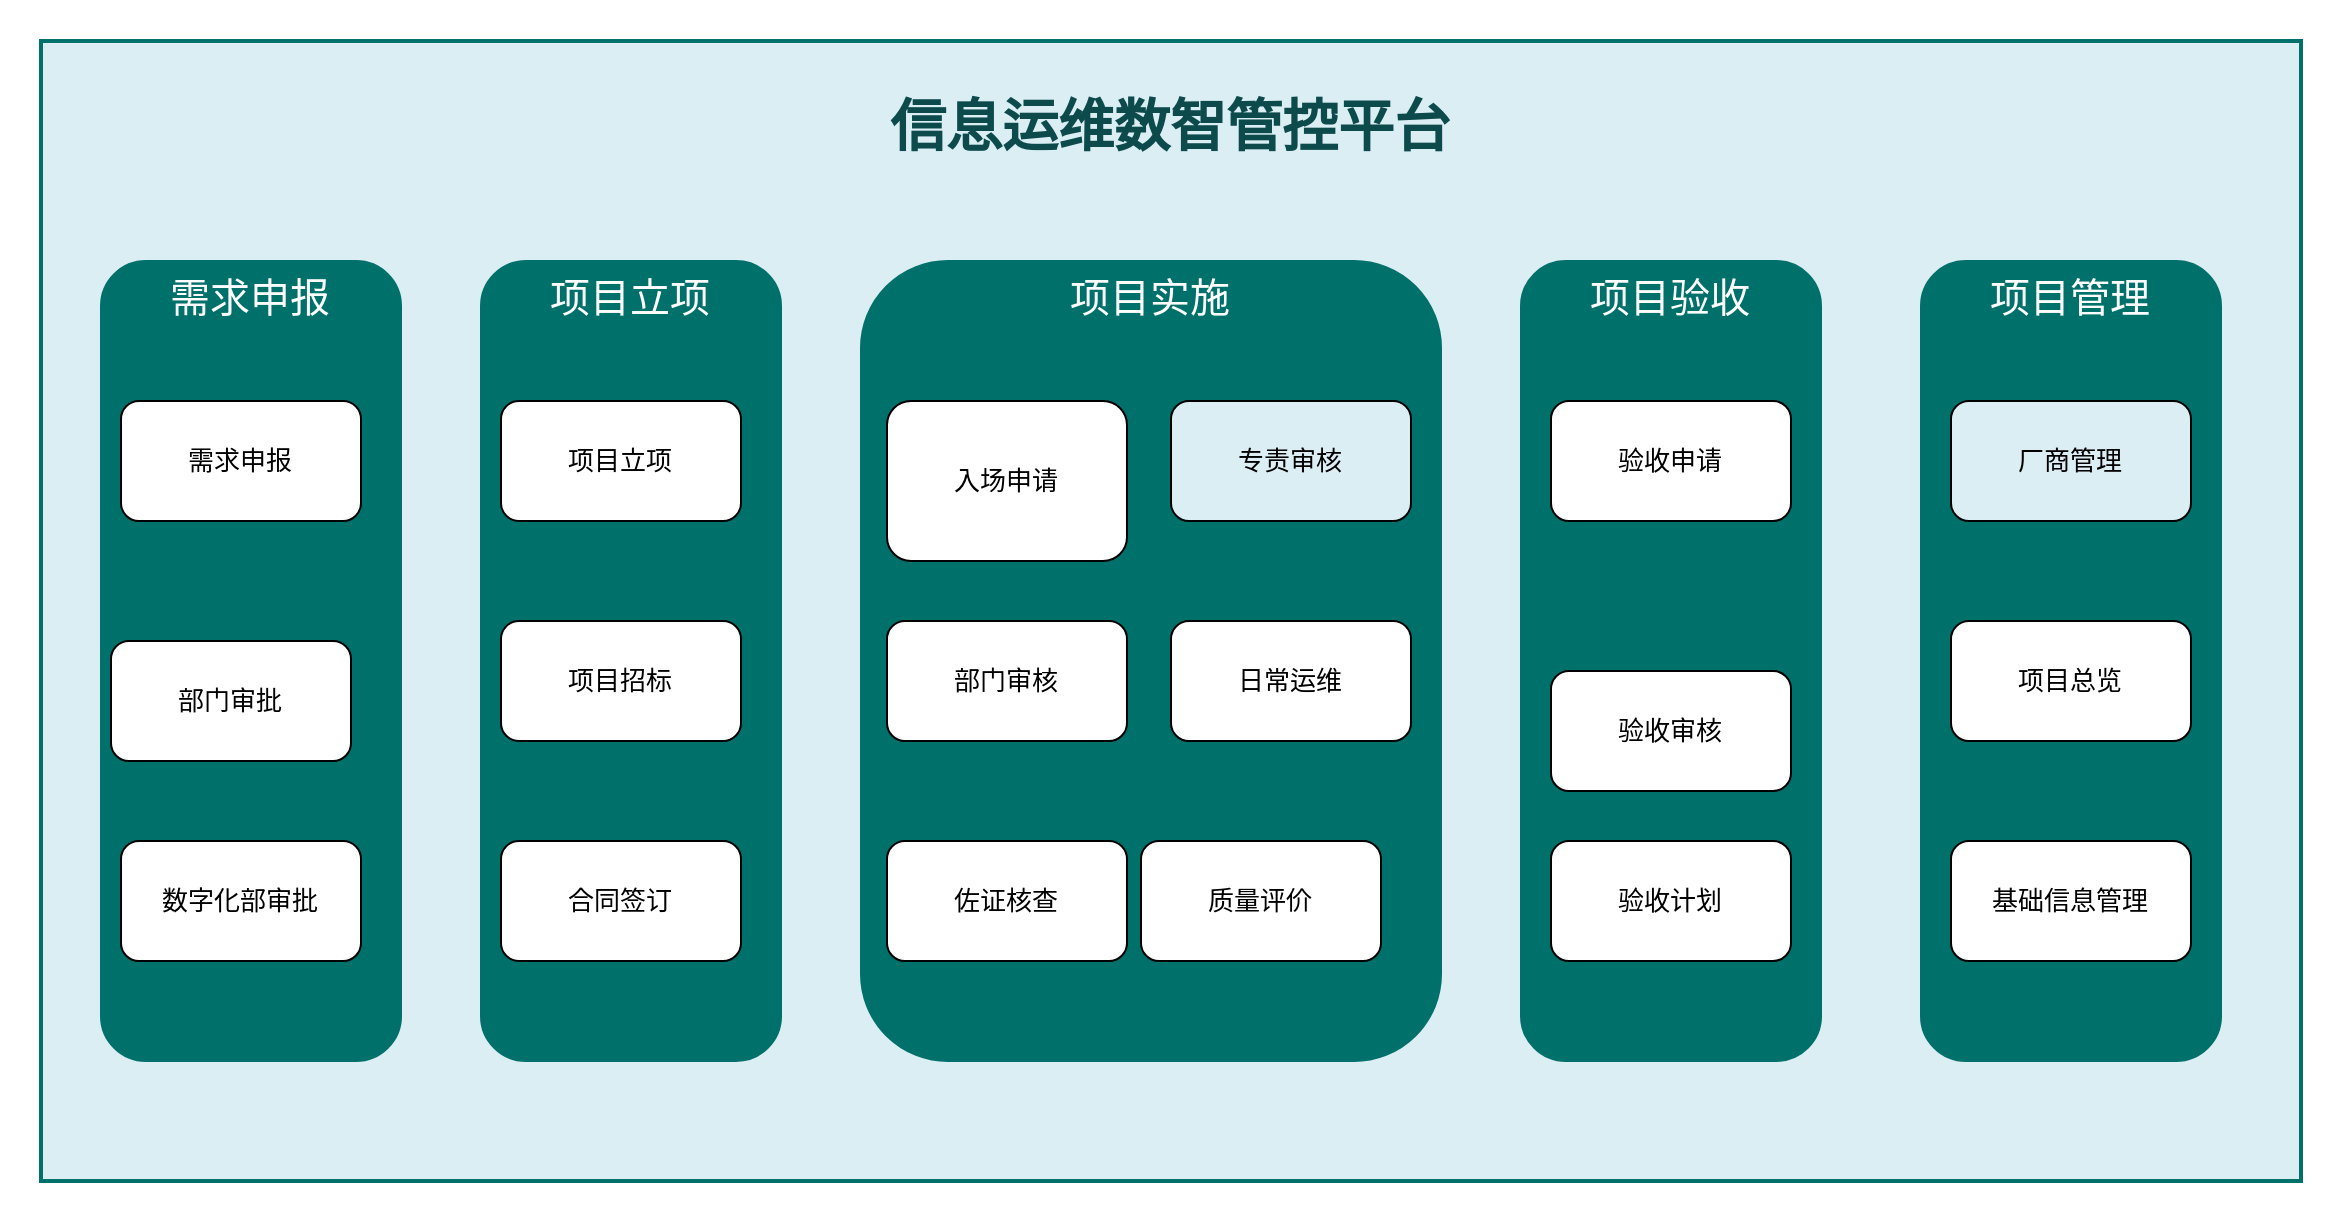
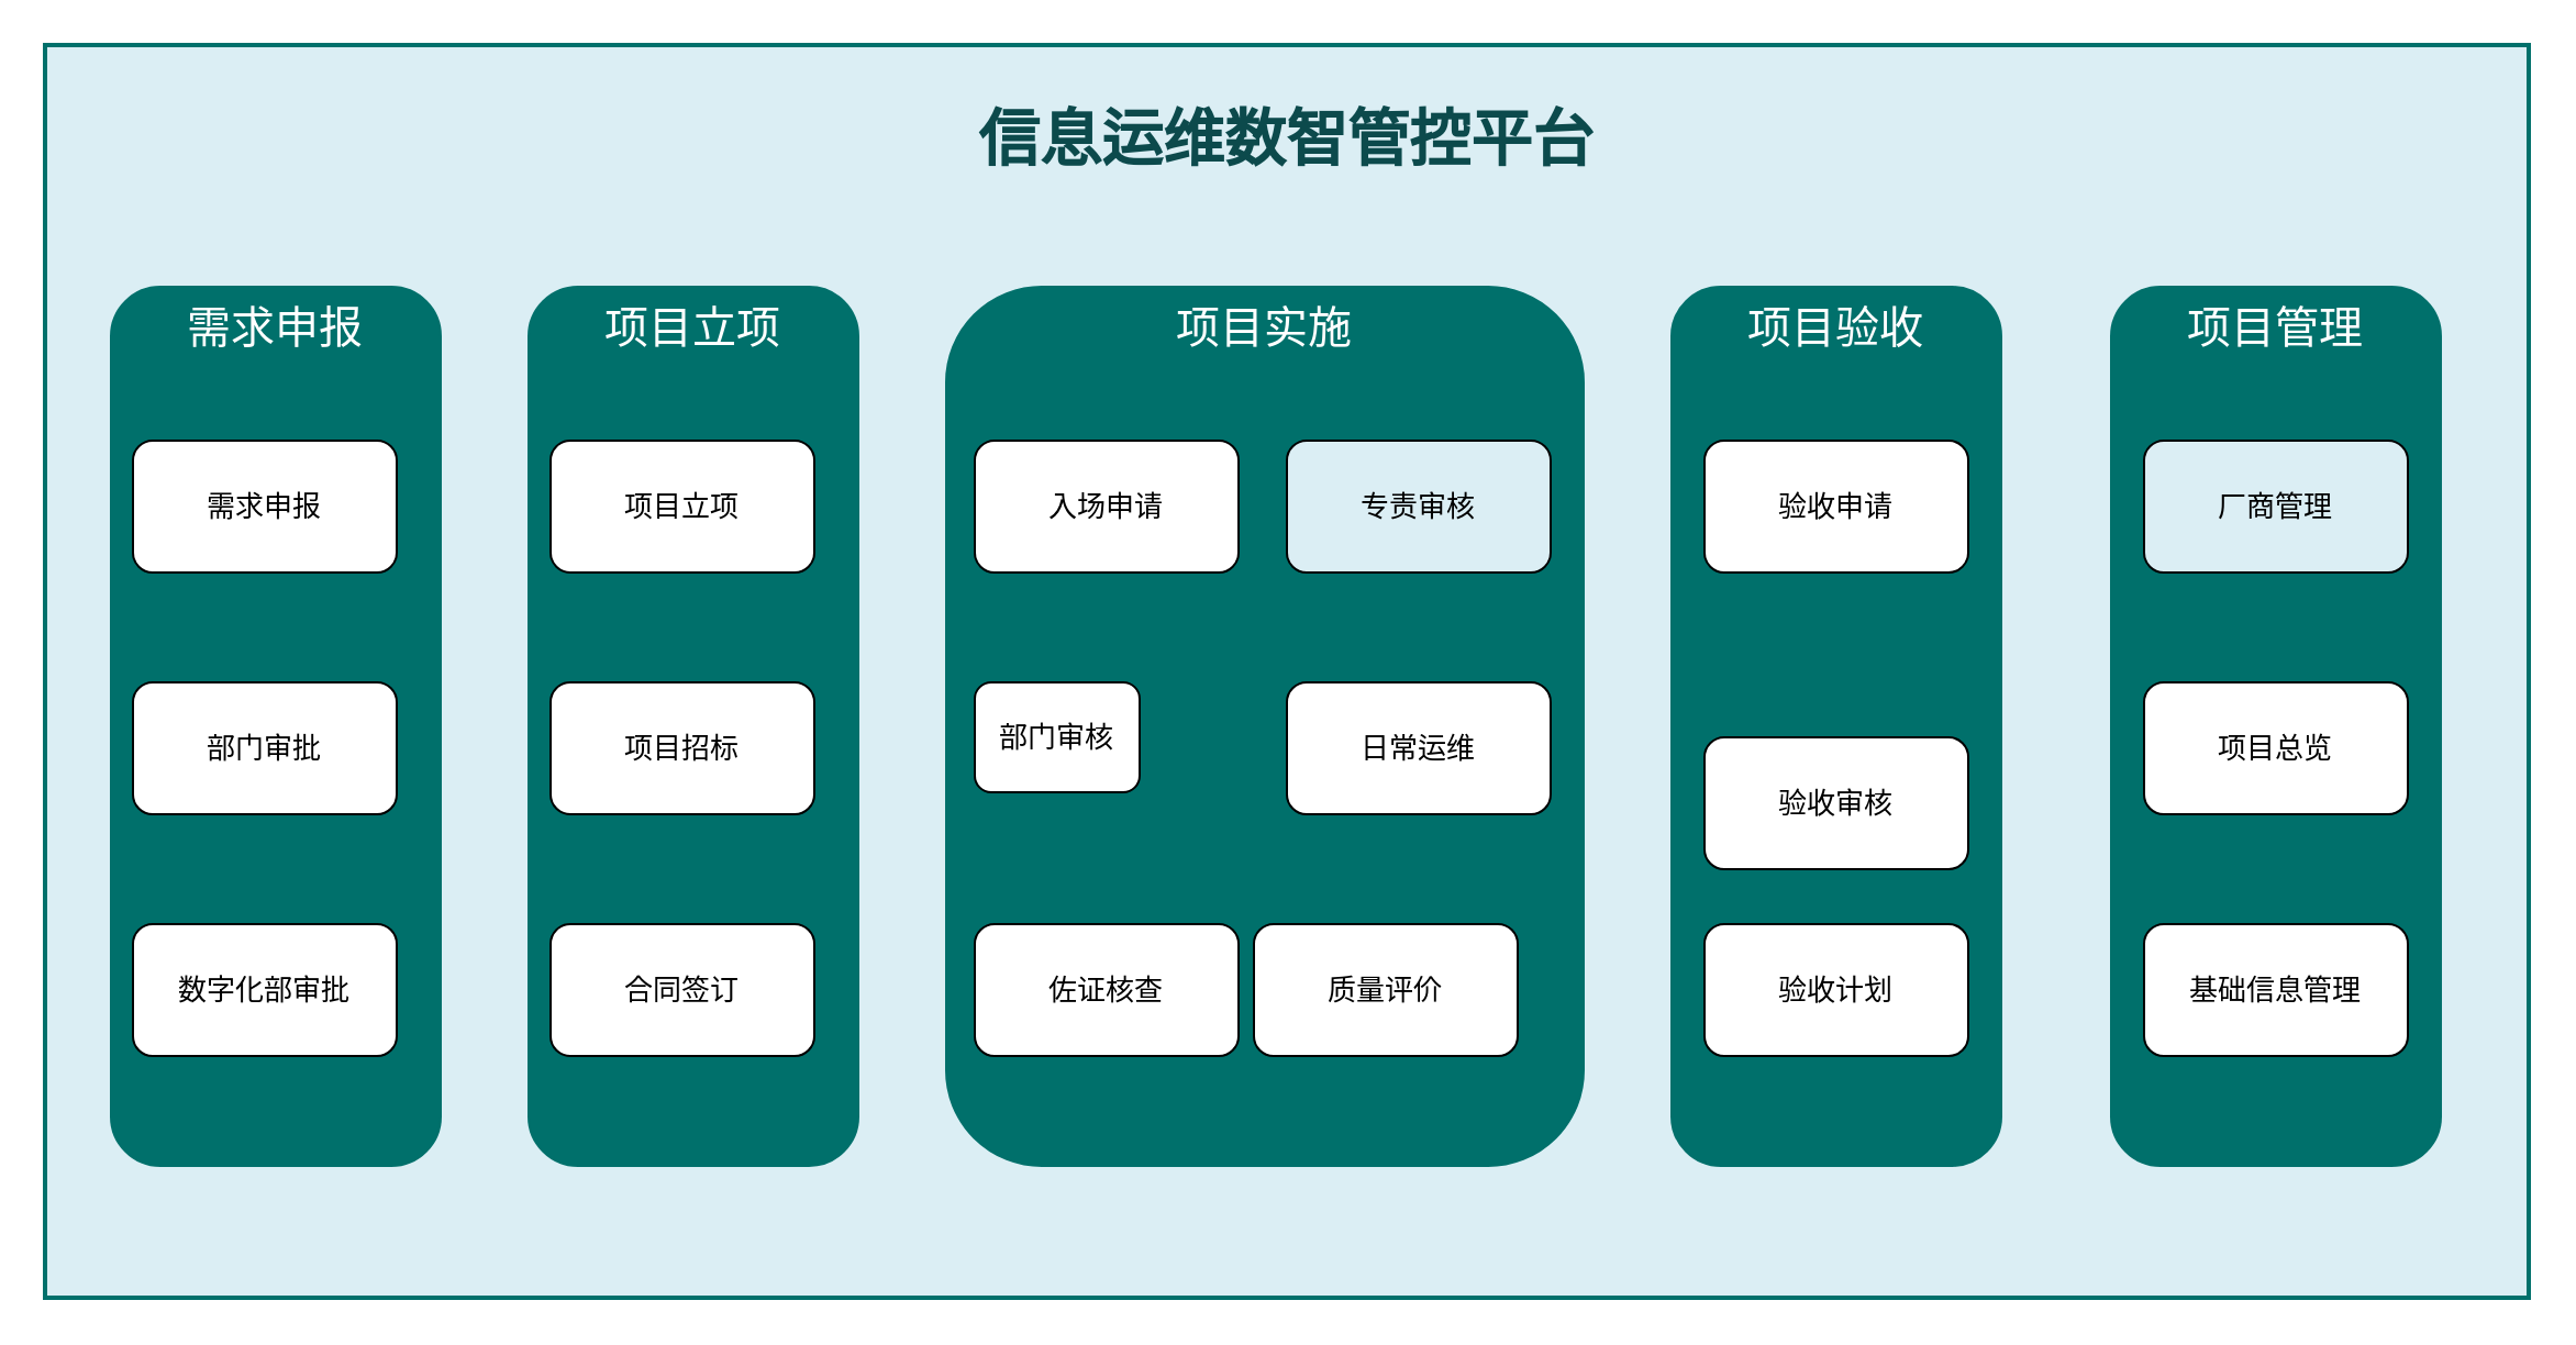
  <mxCell id="0" />
  <mxCell id="1" parent="0" />
  <mxCell id="2" value="信息运维数智管控平台" style="rounded=0;whiteSpace=wrap;html=1;verticalAlign=top;fontSize=28;spacingTop=20;strokeColor=#00706B;fillColor=#DBEEF4;fontColor=#0C4A4C;fontStyle=1;strokeWidth=2;" parent="1" vertex="1"><mxGeometry x="20" y="20" width="1130" height="570" as="geometry" /></mxCell>
  <mxCell id="3" value="需求申报" style="rounded=1;whiteSpace=wrap;html=1;fillColor=#00706B;fontColor=#FFFFFF;fontSize=20;strokeColor=#00706B;fontStyle=0;align=center;verticalAlign=top;" parent="1" vertex="1"><mxGeometry x="50" y="130" width="150" height="400" as="geometry" /></mxCell>
  <mxCell id="4" value="需求申报" style="rounded=1;whiteSpace=wrap;html=1;fontSize=13;" parent="1" vertex="1"><mxGeometry x="60" y="200" width="120" height="60" as="geometry" /></mxCell>
- <mxCell id="5" value="部门审批" style="rounded=1;whiteSpace=wrap;html=1;fontSize=13;" parent="1" vertex="1"><mxGeometry x="55" y="320" width="120" height="60" as="geometry" /></mxCell>
+ <mxCell id="5" value="部门审批" style="rounded=1;whiteSpace=wrap;html=1;fontSize=13;" parent="1" vertex="1"><mxGeometry x="60" y="310" width="120" height="60" as="geometry" /></mxCell>
  <mxCell id="6" value="数字化部审批" style="rounded=1;whiteSpace=wrap;html=1;fontSize=13;" parent="1" vertex="1"><mxGeometry x="60" y="420" width="120" height="60" as="geometry" /></mxCell>
  <mxCell id="7" value="项目实施" style="rounded=1;whiteSpace=wrap;html=1;fillColor=#00706B;fontColor=#FFFFFF;fontSize=20;strokeColor=#00706B;fontStyle=0;align=center;verticalAlign=top;" parent="1" vertex="1"><mxGeometry x="430" y="130" width="290" height="400" as="geometry" /></mxCell>
- <mxCell id="8" value="入场申请" style="rounded=1;whiteSpace=wrap;html=1;fontSize=13;" parent="1" vertex="1"><mxGeometry x="443" y="200" width="120" height="80" as="geometry" /></mxCell>
+ <mxCell id="8" value="入场申请" style="rounded=1;whiteSpace=wrap;html=1;fontSize=13;" parent="1" vertex="1"><mxGeometry x="443" y="200" width="120" height="60" as="geometry" /></mxCell>
  <mxCell id="9" value="专责审核" style="rounded=1;whiteSpace=wrap;html=1;fontSize=13;fillColor=#dbeef4;" parent="1" vertex="1"><mxGeometry x="585" y="200" width="120" height="60" as="geometry" /></mxCell>
- <mxCell id="10" value="部门审核" style="rounded=1;whiteSpace=wrap;html=1;fontSize=13;" parent="1" vertex="1"><mxGeometry x="443" y="310" width="120" height="60" as="geometry" /></mxCell>
+ <mxCell id="10" value="部门审核" style="rounded=1;whiteSpace=wrap;html=1;fontSize=13;" parent="1" vertex="1"><mxGeometry x="443" y="310" width="75" height="50" as="geometry" /></mxCell>
  <mxCell id="11" value="项目验收" style="rounded=1;whiteSpace=wrap;html=1;fillColor=#00706B;fontColor=#FFFFFF;fontSize=20;strokeColor=#00706B;fontStyle=0;align=center;verticalAlign=top;" parent="1" vertex="1"><mxGeometry x="760" y="130" width="150" height="400" as="geometry" /></mxCell>
  <mxCell id="12" value="验收申请" style="rounded=1;whiteSpace=wrap;html=1;fontSize=13;" parent="1" vertex="1"><mxGeometry x="775" y="200" width="120" height="60" as="geometry" /></mxCell>
  <mxCell id="13" value="验收审核" style="rounded=1;whiteSpace=wrap;html=1;fontSize=13;" parent="1" vertex="1"><mxGeometry x="775" y="335" width="120" height="60" as="geometry" /></mxCell>
  <mxCell id="14" value="验收计划" style="rounded=1;whiteSpace=wrap;html=1;fontSize=13;" parent="1" vertex="1"><mxGeometry x="775" y="420" width="120" height="60" as="geometry" /></mxCell>
  <mxCell id="15" value="日常运维" style="rounded=1;whiteSpace=wrap;html=1;fontSize=13;" parent="1" vertex="1"><mxGeometry x="585" y="310" width="120" height="60" as="geometry" /></mxCell>
  <mxCell id="16" value="质量评价" style="rounded=1;whiteSpace=wrap;html=1;fontSize=13;" parent="1" vertex="1"><mxGeometry x="570" y="420" width="120" height="60" as="geometry" /></mxCell>
  <mxCell id="17" value="佐证核查" style="rounded=1;whiteSpace=wrap;html=1;fontSize=13;" parent="1" vertex="1"><mxGeometry x="443" y="420" width="120" height="60" as="geometry" /></mxCell>
  <mxCell id="18" value="项目立项" style="rounded=1;whiteSpace=wrap;html=1;fillColor=#00706B;fontColor=#FFFFFF;fontSize=20;strokeColor=#00706B;fontStyle=0;align=center;verticalAlign=top;" vertex="1" parent="1"><mxGeometry x="240" y="130" width="150" height="400" as="geometry" /></mxCell>
  <mxCell id="19" value="项目立项" style="rounded=1;whiteSpace=wrap;html=1;fontSize=13;" vertex="1" parent="1"><mxGeometry x="250" y="200" width="120" height="60" as="geometry" /></mxCell>
  <mxCell id="20" value="项目招标" style="rounded=1;whiteSpace=wrap;html=1;fontSize=13;" vertex="1" parent="1"><mxGeometry x="250" y="310" width="120" height="60" as="geometry" /></mxCell>
  <mxCell id="21" value="合同签订" style="rounded=1;whiteSpace=wrap;html=1;fontSize=13;" vertex="1" parent="1"><mxGeometry x="250" y="420" width="120" height="60" as="geometry" /></mxCell>
  <mxCell id="22" value="项目管理" style="rounded=1;whiteSpace=wrap;html=1;fillColor=#00706B;fontColor=#FFFFFF;fontSize=20;strokeColor=#00706B;fontStyle=0;align=center;verticalAlign=top;" vertex="1" parent="1"><mxGeometry x="960" y="130" width="150" height="400" as="geometry" /></mxCell>
  <mxCell id="23" value="厂商管理" style="rounded=1;whiteSpace=wrap;html=1;fontSize=13;fillColor=#dbeef4;" vertex="1" parent="1"><mxGeometry x="975" y="200" width="120" height="60" as="geometry" /></mxCell>
  <mxCell id="24" value="项目总览" style="rounded=1;whiteSpace=wrap;html=1;fontSize=13;" vertex="1" parent="1"><mxGeometry x="975" y="310" width="120" height="60" as="geometry" /></mxCell>
  <mxCell id="25" value="基础信息管理" style="rounded=1;whiteSpace=wrap;html=1;fontSize=13;" vertex="1" parent="1"><mxGeometry x="975" y="420" width="120" height="60" as="geometry" /></mxCell>
